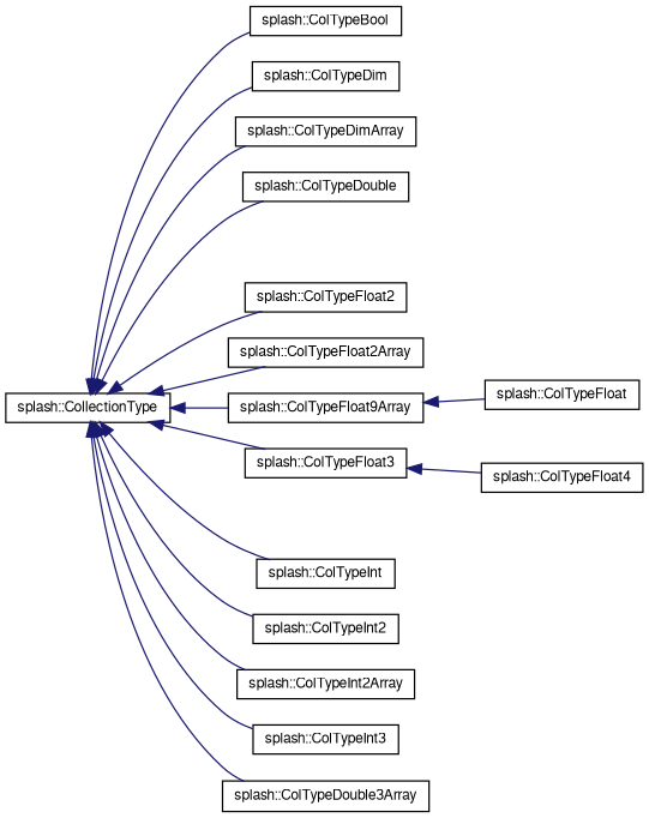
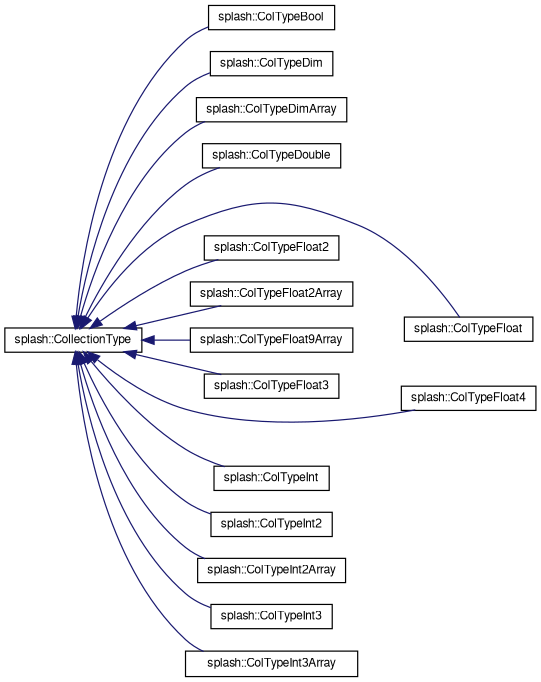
  digraph {
    rankdir=LR
    node [color=black fillcolor=white fontname=FreeSans fontsize=10 shape=record style=filled]
    edge [color=midnightblue dir=back fontname=FreeSans fontsize=10 labelfontname=FreeSans labelfontsize=10 style=solid]
    n1 [height=0.2 label="splash::CollectionType" width=0.4]
    n2 [height=0.2 label="splash::ColTypeBool" width=0.4]
    n3 [height=0.2 label="splash::ColTypeDim" width=0.4]
    n4 [height=0.2 label="splash::ColTypeDimArray" width=0.4]
    n5 [height=0.2 label="splash::ColTypeDouble" width=0.4]
    n6 [height=0.2 label="splash::ColTypeFloat" width=0.4]
    n7 [height=0.2 label="splash::ColTypeFloat2" width=0.4]
    n8 [height=0.2 label="splash::ColTypeFloat2Array" width=0.4]
    n9 [height=0.2 label="splash::ColTypeFloat3" width=0.4]
    n10 [height=0.2 label="splash::ColTypeFloat9Array" width=0.4]
    n11 [height=0.2 label="splash::ColTypeFloat4" width=0.4]
    n12 [height=0.2 label="splash::ColTypeInt" width=0.4]
    n13 [height=0.2 label="splash::ColTypeInt2" width=0.4]
    n14 [height=0.2 label="splash::ColTypeInt2Array" width=0.4]
    n15 [height=0.2 label="splash::ColTypeInt3" width=0.4]
-   n16 [height=0.2 label="splash::ColTypeDouble3Array" width=0.4]
+   n16 [height=0.2 label="splash::ColTypeInt3Array" width=0.4]
    n1 -> n2
    n1 -> n3
    n1 -> n4
    n1 -> n5
-   n10 -> n6
+   n1 -> n6
    n1 -> n7
    n1 -> n8
    n1 -> n9
    n1 -> n10
-   n9 -> n11
+   n1 -> n11
    n1 -> n12
    n1 -> n13
    n1 -> n14
    n1 -> n15
    n1 -> n16
  }
